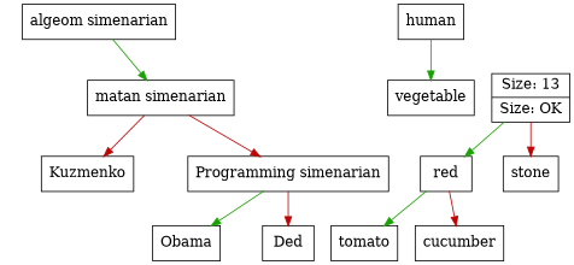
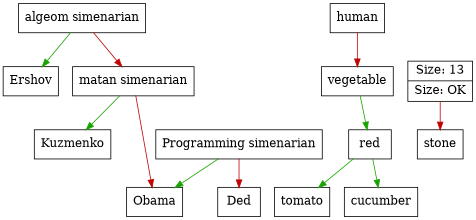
  digraph {
    rankdir=TB
    node [fontsize=15 shape=record]
    edge [color="#C00303"]
+   n1 [label="{Ershov}"]
    n2 [label="{Kuzmenko}"]
    n3 [label="{Ded}"]
    n4 [label="{Obama}"]
    n5 [label="{Programming simenarian}"]
    n6 [label="{matan simenarian}"]
    n7 [label="{algeom simenarian}"]
    n8 [label="{tomato}"]
    n9 [label="{cucumber}"]
    n10 [label="{red}"]
    n11 [label="{stone}"]
    n12 [label="{vegetable}"]
    n13 [label="{human}"]
    n14 [label="{Size: 13 | Size: OK}"]
    n5 -> n3
    n5 -> n4 [color="#19A302"]
-   n6 -> n2
-   n6 -> n5
-   n7 -> n6 [color="#19A302"]
+   n6 -> n2 [color="#19A302"]
+   n6 -> n4
+   n7 -> n1 [color="#19A302"]
+   n7 -> n6
    n10 -> n8 [color="#19A302"]
-   n10 -> n9
-   n14 -> n10 [color="#19A302"]
-   n13 -> n12 [color="#19A302"]
+   n10 -> n9 [color="#19A302"]
+   n12 -> n10 [color="#19A302"]
+   n13 -> n12
    n14 -> n11
  }
